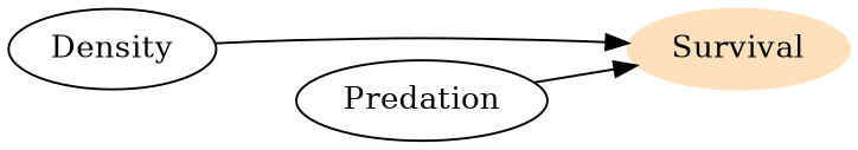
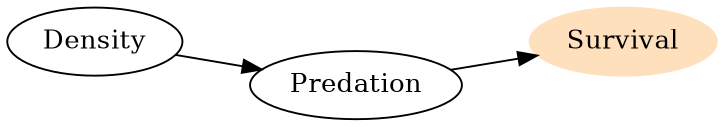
  digraph {
    rankdir=LR
    Survival [color="#ffe0bd" style=filled]
    Density
    Predation
-   Density -> Survival
+   Density -> Predation
    Predation -> Survival
  }
